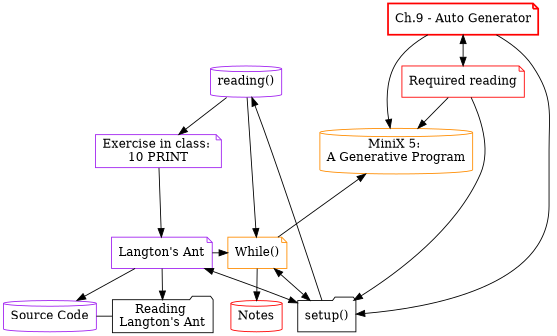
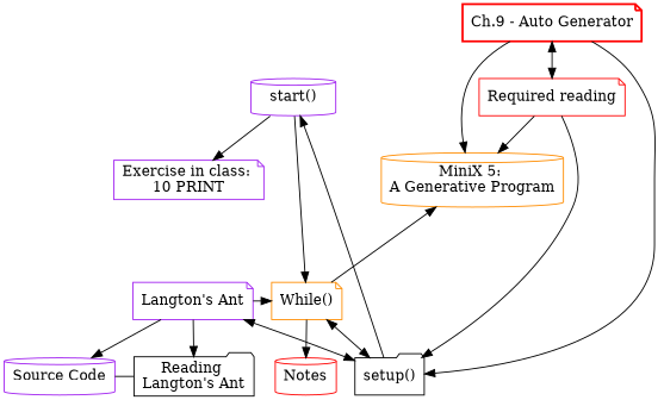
  digraph {
    node [color=purple shape=note]
-   n1 [label="reading()" shape=cylinder]
+   n1 [label="start()" shape=cylinder]
    n2 [color=red label="Required reading"]
    n3 [label="Source Code" shape=cylinder]
    n4 [color=black label="Reading \nLangton's Ant" shape=folder]
    n5 [label="Exercise in class: \n10 PRINT"]
    n6 [color=darkorange label="MiniX 5: \nA Generative Program" shape=cylinder]
    n7 [label="Langton's Ant"]
    n8 [color=darkorange label="While()"]
    n9 [color=black label="setup()" shape=folder]
    n10 [color=red label=Notes shape=cylinder]
    n11 [color=red label="Ch.9 - Auto Generator" style=bold]
    subgraph sub_1 {
      rank=same
      n1
      n2
    }
    subgraph sub_2 {
      rank=same
      n3
      n4
    }
    subgraph sub_3 {
      rank=same
      n5
      n6
    }
    subgraph sub_4 {
      rank=same
      n7
      n8
    }
    n1 -> n5
    n1 -> n8
    n2 -> n6
    n2 -> n9
    n3 -> n4 [dir=none]
-   n5 -> n7 [minlen=2]
    n7 -> n3
    n7 -> n4
    n7 -> n8
    n7 -> n9 [dir=both]
    n8 -> n6
    n8 -> n10
    n9 -> n1
    n9 -> n8 [dir=both]
    n11 -> n2 [dir=both]
    n11 -> n6
    n11 -> n9
  }
